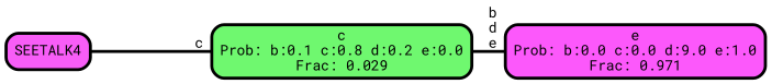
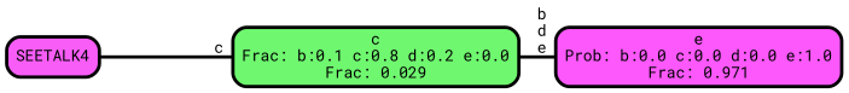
  graph {
    fontname="Roboto Mono"
    rankdir=LR
    ranksep="0 equally"
    splines=straight
    node [color=black fontcolor=black fontname="Roboto Mono" penwidth=3 shape=box style="filled, rounded"]
    edge [color=black fontname="Roboto Mono" penwidth=3 style=bold]
-   n1 [fillcolor="#6ff86f" label="c\nProb: b:0.1 c:0.8 d:0.2 e:0.0\nFrac: 0.029"]
-   n2 [fillcolor="#fc58fb" label="e\nProb: b:0.0 c:0.0 d:9.0 e:1.0\nFrac: 0.971"]
+   n1 [fillcolor="#6ff86f" label="c\nFrac: b:0.1 c:0.8 d:0.2 e:0.0\nFrac: 0.029"]
+   n2 [fillcolor="#fc58fb" label="e\nProb: b:0.0 c:0.0 d:0.0 e:1.0\nFrac: 0.971"]
    n3 [fillcolor="#f85df7" label=SEETALK4]
    subgraph sub_1 {
      rank=same
    }
    n1 -- n2 [label=" b\n d\n e"]
    n3 -- n1 [label=" c"]
  }
